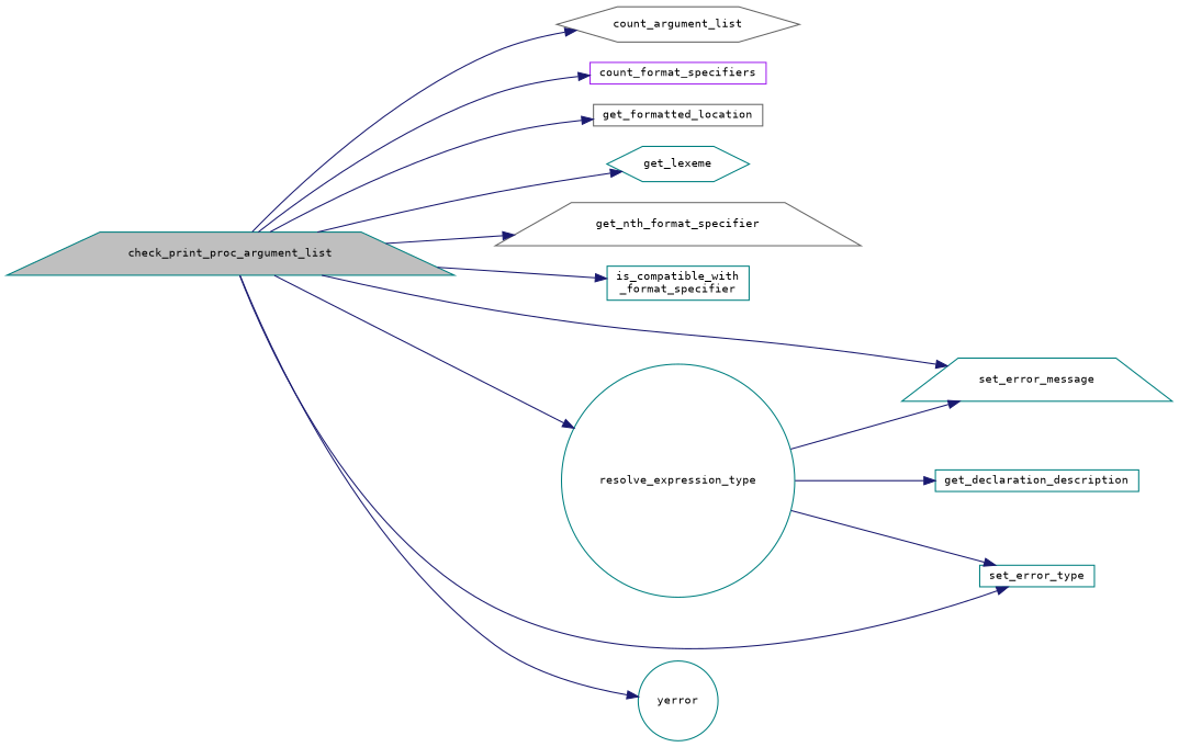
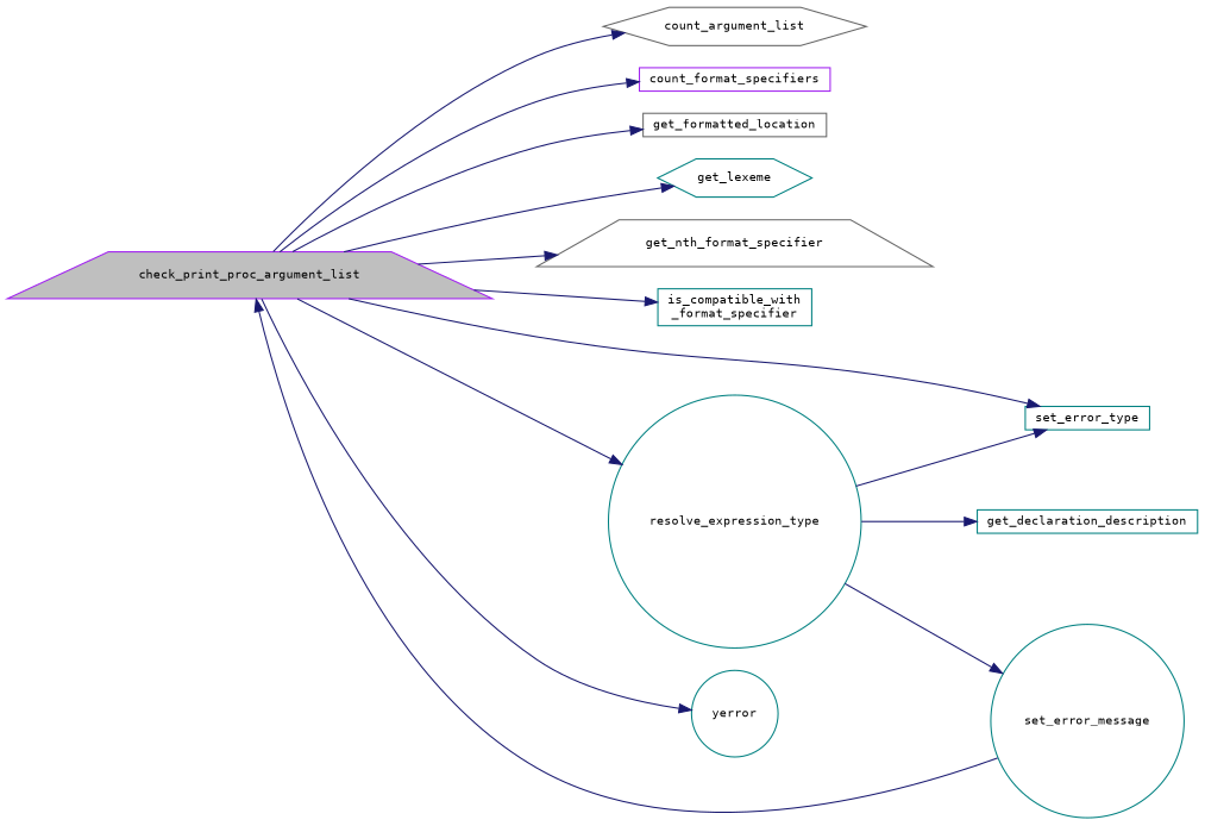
  digraph {
    fontname="DejaVu Sans Mono"
    rankdir=LR
    node [color=teal fillcolor=white fontname="DejaVu Sans Mono" fontsize=10 shape=box style=filled]
    edge [color=midnightblue fontname="DejaVu Sans Mono" fontsize=10 labelfontname=Helvetica labelfontsize=10 style=solid]
-   n1 [fillcolor=grey75 fontcolor=black height=0.2 label=check_print_proc_argument_list shape=trapezium width=0.4]
+   n1 [color=purple fillcolor=grey75 fontcolor=black height=0.2 label=check_print_proc_argument_list shape=trapezium width=0.4]
    n2 [color=gray40 height=0.2 label=count_argument_list shape=hexagon width=0.4]
    n3 [color=purple height=0.2 label=count_format_specifiers width=0.4]
    n4 [color=gray40 height=0.2 label=get_formatted_location width=0.4]
    n5 [height=0.2 label=get_lexeme shape=hexagon width=0.4]
    n6 [color=gray40 height=0.2 label=get_nth_format_specifier shape=trapezium width=0.4]
    n7 [height=0.2 label="is_compatible_with\l_format_specifier" width=0.4]
    n8 [height=0.2 label=resolve_expression_type shape=circle width=0.4]
-   n9 [height=0.2 label=set_error_message shape=trapezium width=0.4]
+   n9 [height=0.2 label=set_error_message shape=circle width=0.4]
    n10 [height=0.2 label=set_error_type width=0.4]
    n11 [height=0.2 label=yerror shape=circle width=0.4]
    n12 [height=0.2 label=get_declaration_description width=0.4]
    n1 -> n2
    n1 -> n3
    n1 -> n4
    n1 -> n5
    n1 -> n6
    n1 -> n7
    n1 -> n8
-   n1 -> n9
+   n9 -> n1
    n1 -> n10
    n1 -> n11
    n8 -> n9
    n8 -> n10
    n8 -> n12
  }
